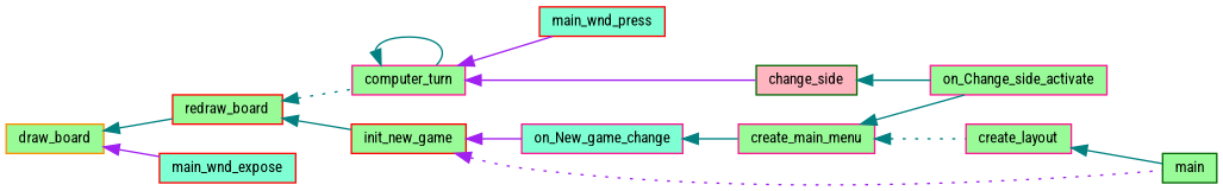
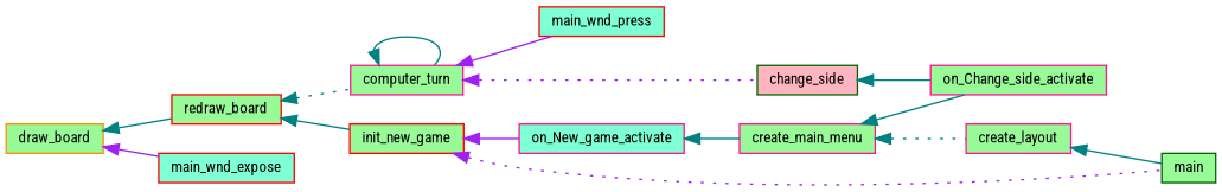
  digraph {
    fontname="Roboto Condensed"
    rankdir=LR
    node [color=deeppink fillcolor=palegreen fontname="Roboto Condensed" fontsize=10 shape=record style=filled]
    edge [color=teal dir=back fontname="Roboto Condensed" fontsize=10 labelfontname=Helvetica labelfontsize=10 style=solid]
    n1 [color=red fontcolor=black height=0.2 label=redraw_board width=0.4]
    n2 [height=0.2 label=computer_turn width=0.4]
    n3 [color=red height=0.2 label=init_new_game width=0.4]
    n4 [color=red fillcolor=aquamarine height=0.2 label=main_wnd_press width=0.4]
    n5 [color=darkgreen fillcolor=lightpink height=0.2 label=change_side width=0.4]
    n6 [color=darkorange height=0.2 label=draw_board width=0.4]
    n7 [color=red fillcolor=aquamarine height=0.2 label=main_wnd_expose width=0.4]
    n8 [color=darkgreen height=0.2 label=main width=0.4]
-   n9 [fillcolor=aquamarine height=0.2 label=on_New_game_change width=0.4]
+   n9 [fillcolor=aquamarine height=0.2 label=on_New_game_activate width=0.4]
    n10 [height=0.2 label=on_Change_side_activate width=0.4]
    n11 [height=0.2 label=create_main_menu width=0.4]
    n12 [height=0.2 label=create_layout width=0.4]
    n1 -> n2 [style=dotted]
    n1 -> n3
    n2 -> n2
    n2 -> n4 [color=purple]
-   n2 -> n5 [color=purple]
+   n2 -> n5 [color=purple style=dotted]
    n3 -> n8 [color=purple style=dotted]
    n3 -> n9 [color=purple]
    n5 -> n10
    n6 -> n1
    n6 -> n7 [color=purple]
    n9 -> n11
    n11 -> n10
    n11 -> n12 [style=dotted]
    n12 -> n8
  }
